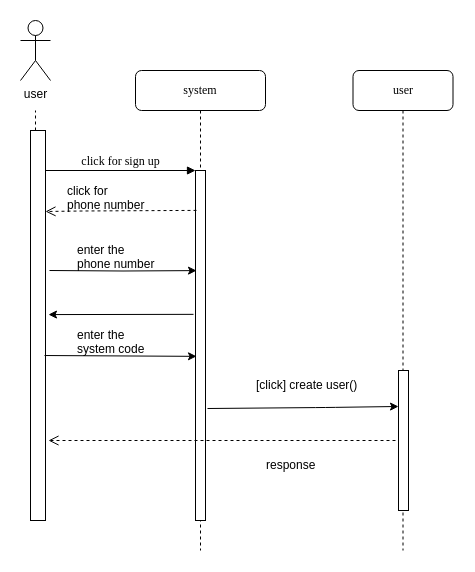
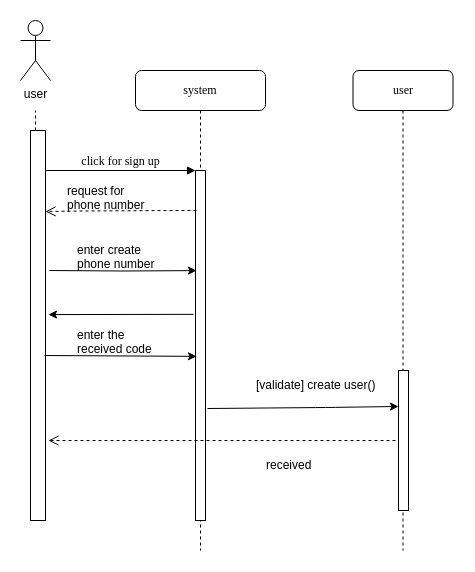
  <mxCell id="0" />
  <mxCell id="1" parent="0" />
  <mxCell id="2" value="&lt;div&gt;&lt;br&gt;&lt;/div&gt;&lt;div&gt;system &lt;br&gt;&lt;/div&gt;&lt;div&gt;&lt;br&gt;&lt;/div&gt;" style="shape=umlLifeline;perimeter=lifelinePerimeter;whiteSpace=wrap;html=1;container=1;collapsible=0;recursiveResize=0;outlineConnect=0;rounded=1;shadow=0;comic=0;labelBackgroundColor=none;strokeColor=#000000;strokeWidth=1;fillColor=#FFFFFF;fontFamily=Verdana;fontSize=12;fontColor=#000000;align=center;" parent="1" vertex="1"><mxGeometry x="135" y="70" width="130" height="480" as="geometry" /></mxCell>
  <mxCell id="3" value="" style="html=1;points=[];perimeter=orthogonalPerimeter;rounded=0;shadow=0;comic=0;labelBackgroundColor=none;strokeColor=#000000;strokeWidth=1;fillColor=#FFFFFF;fontFamily=Verdana;fontSize=12;fontColor=#000000;align=center;" parent="2" vertex="1"><mxGeometry x="60" y="100" width="10" height="350" as="geometry" /></mxCell>
  <mxCell id="4" value="user" style="shape=umlLifeline;perimeter=lifelinePerimeter;whiteSpace=wrap;html=1;container=1;collapsible=0;recursiveResize=0;outlineConnect=0;rounded=1;shadow=0;comic=0;labelBackgroundColor=none;strokeColor=#000000;strokeWidth=1;fillColor=#FFFFFF;fontFamily=Verdana;fontSize=12;fontColor=#000000;align=center;" parent="1" vertex="1"><mxGeometry x="352.5" y="70" width="100" height="480" as="geometry" /></mxCell>
  <mxCell id="5" value="" style="html=1;points=[];perimeter=orthogonalPerimeter;rounded=0;shadow=0;comic=0;labelBackgroundColor=none;strokeColor=#000000;strokeWidth=1;fillColor=#FFFFFF;fontFamily=Verdana;fontSize=12;fontColor=#000000;align=center;" parent="1" vertex="1"><mxGeometry x="398" y="370" width="10" height="140" as="geometry" /></mxCell>
  <mxCell id="6" value="click for sign up" style="html=1;verticalAlign=bottom;endArrow=block;entryX=0;entryY=0;labelBackgroundColor=none;fontFamily=Verdana;fontSize=12;edgeStyle=elbowEdgeStyle;elbow=vertical;" parent="1" target="3" edge="1"><mxGeometry relative="1" as="geometry"><mxPoint x="45" y="170" as="sourcePoint" /></mxGeometry></mxCell>
  <mxCell id="7" value="user" style="shape=umlActor;verticalLabelPosition=bottom;labelBackgroundColor=#ffffff;verticalAlign=top;html=1;outlineConnect=0;" parent="1" vertex="1"><mxGeometry x="20" y="20" width="30" height="60" as="geometry" /></mxCell>
  <mxCell id="8" value="" style="endArrow=none;dashed=1;html=1;" parent="1" edge="1"><mxGeometry width="50" height="50" relative="1" as="geometry"><mxPoint x="35" y="520" as="sourcePoint" /><mxPoint x="35" y="110" as="targetPoint" /></mxGeometry></mxCell>
  <mxCell id="9" value="" style="edgeStyle=orthogonalEdgeStyle;rounded=0;orthogonalLoop=1;jettySize=auto;html=1;entryX=0.1;entryY=0.286;entryDx=0;entryDy=0;entryPerimeter=0;" parent="1" target="3" edge="1"><mxGeometry relative="1" as="geometry"><mxPoint x="49" y="270" as="sourcePoint" /><mxPoint x="125" y="325" as="targetPoint" /></mxGeometry></mxCell>
  <mxCell id="10" value="" style="rounded=0;whiteSpace=wrap;html=1;" parent="1" vertex="1"><mxGeometry x="30" y="130" width="15" height="390" as="geometry" /></mxCell>
- <mxCell id="11" value="&lt;div&gt;enter the &lt;br&gt;&lt;/div&gt;&lt;div&gt;phone number &lt;br&gt;&lt;/div&gt;&lt;div&gt;&lt;br&gt;&lt;/div&gt;" style="text;html=1;resizable=0;points=[];autosize=1;align=left;verticalAlign=top;spacingTop=-4;" parent="1" vertex="1"><mxGeometry x="75" y="240" width="90" height="40" as="geometry" /></mxCell>
- <mxCell id="12" value="&lt;div&gt;[click] create user()&lt;/div&gt;" style="text;html=1;resizable=0;points=[];autosize=1;align=left;verticalAlign=top;spacingTop=-4;" parent="1" vertex="1"><mxGeometry x="254" y="375" width="130" height="20" as="geometry" /></mxCell>
- <mxCell id="13" value="response" style="text;html=1;resizable=0;points=[];autosize=1;align=left;verticalAlign=top;spacingTop=-4;" parent="1" vertex="1"><mxGeometry x="264" y="455" width="60" height="20" as="geometry" /></mxCell>
+ <mxCell id="11" value="&lt;div&gt;enter create &lt;br&gt;&lt;/div&gt;&lt;div&gt;phone number &lt;br&gt;&lt;/div&gt;&lt;div&gt;&lt;br&gt;&lt;/div&gt;" style="text;html=1;resizable=0;points=[];autosize=1;align=left;verticalAlign=top;spacingTop=-4;" parent="1" vertex="1"><mxGeometry x="75" y="240" width="90" height="40" as="geometry" /></mxCell>
+ <mxCell id="12" value="&lt;div&gt;[validate] create user()&lt;/div&gt;" style="text;html=1;resizable=0;points=[];autosize=1;align=left;verticalAlign=top;spacingTop=-4;" parent="1" vertex="1"><mxGeometry x="254" y="375" width="130" height="20" as="geometry" /></mxCell>
+ <mxCell id="13" value="received" style="text;html=1;resizable=0;points=[];autosize=1;align=left;verticalAlign=top;spacingTop=-4;" parent="1" vertex="1"><mxGeometry x="264" y="455" width="60" height="20" as="geometry" /></mxCell>
  <mxCell id="14" value="" style="html=1;verticalAlign=bottom;endArrow=open;dashed=1;endSize=8;" parent="1" edge="1"><mxGeometry relative="1" as="geometry"><mxPoint x="395" y="440" as="sourcePoint" /><mxPoint x="48" y="440" as="targetPoint" /><Array as="points"><mxPoint x="255" y="440" /></Array></mxGeometry></mxCell>
  <mxCell id="15" value="" style="html=1;verticalAlign=bottom;endArrow=open;dashed=1;endSize=8;exitX=0.1;exitY=0.114;exitDx=0;exitDy=0;exitPerimeter=0;" parent="1" source="3" edge="1"><mxGeometry relative="1" as="geometry"><mxPoint x="180" y="210.5" as="sourcePoint" /><mxPoint x="45" y="211" as="targetPoint" /><Array as="points"><mxPoint x="80" y="210.5" /></Array></mxGeometry></mxCell>
- <mxCell id="16" value="&lt;div&gt;click for&lt;/div&gt;&lt;div&gt; phone number&lt;/div&gt;" style="text;html=1;resizable=0;points=[];autosize=1;align=left;verticalAlign=top;spacingTop=-4;" parent="1" vertex="1"><mxGeometry x="65" y="181" width="90" height="30" as="geometry" /></mxCell>
- <mxCell id="17" value="&lt;div&gt;enter the&lt;/div&gt;&lt;div&gt; system code&lt;/div&gt;" style="text;html=1;resizable=0;points=[];autosize=1;align=left;verticalAlign=top;spacingTop=-4;" parent="1" vertex="1"><mxGeometry x="75" y="325" width="90" height="30" as="geometry" /></mxCell>
+ <mxCell id="16" value="&lt;div&gt;request for&lt;/div&gt;&lt;div&gt; phone number&lt;/div&gt;" style="text;html=1;resizable=0;points=[];autosize=1;align=left;verticalAlign=top;spacingTop=-4;" parent="1" vertex="1"><mxGeometry x="65" y="181" width="90" height="30" as="geometry" /></mxCell>
+ <mxCell id="17" value="&lt;div&gt;enter the&lt;/div&gt;&lt;div&gt; received code&lt;/div&gt;" style="text;html=1;resizable=0;points=[];autosize=1;align=left;verticalAlign=top;spacingTop=-4;" parent="1" vertex="1"><mxGeometry x="75" y="325" width="90" height="30" as="geometry" /></mxCell>
  <mxCell id="18" value="" style="endArrow=classic;html=1;exitX=0.933;exitY=0.577;exitDx=0;exitDy=0;exitPerimeter=0;entryX=0.1;entryY=0.531;entryDx=0;entryDy=0;entryPerimeter=0;" parent="1" source="10" target="3" edge="1"><mxGeometry width="50" height="50" relative="1" as="geometry"><mxPoint x="45" y="370" as="sourcePoint" /><mxPoint x="95" y="320" as="targetPoint" /></mxGeometry></mxCell>
  <mxCell id="19" value="" style="endArrow=classic;html=1;exitX=1.2;exitY=0.68;exitDx=0;exitDy=0;exitPerimeter=0;entryX=0;entryY=0.257;entryDx=0;entryDy=0;entryPerimeter=0;" parent="1" source="3" target="5" edge="1"><mxGeometry width="50" height="50" relative="1" as="geometry"><mxPoint x="205" y="440" as="sourcePoint" /><mxPoint x="400" y="410" as="targetPoint" /><Array as="points"><mxPoint x="325" y="407" /></Array></mxGeometry></mxCell>
  <mxCell id="20" value="" style="endArrow=classic;html=1;entryX=1.2;entryY=0.472;entryDx=0;entryDy=0;entryPerimeter=0;exitX=-0.2;exitY=0.411;exitDx=0;exitDy=0;exitPerimeter=0;" parent="1" source="3" target="10" edge="1"><mxGeometry width="50" height="50" relative="1" as="geometry"><mxPoint x="175" y="330" as="sourcePoint" /><mxPoint x="225" y="280" as="targetPoint" /></mxGeometry></mxCell>
